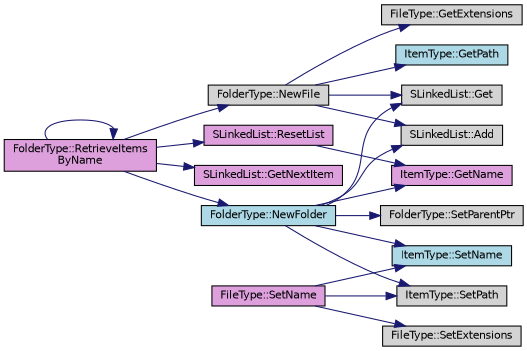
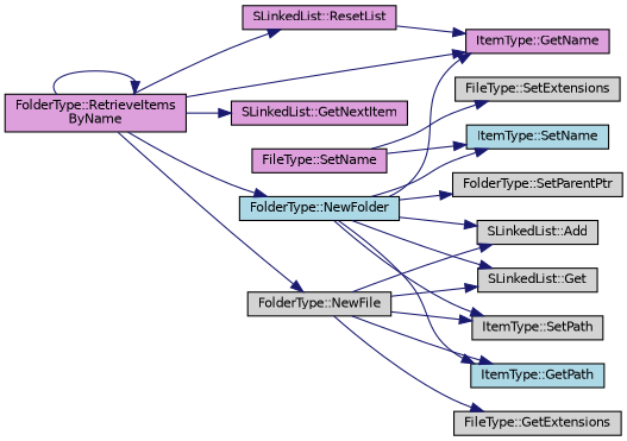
  digraph {
    rankdir=LR
    node [color=black fillcolor=lightgrey fontname=Helvetica fontsize=10 shape=record style=filled]
    edge [color=midnightblue fontname=Helvetica fontsize=10 labelfontname=Helvetica labelfontsize=10 style=solid]
    n1 [fillcolor=plum fontcolor=black height=0.2 label="FolderType::RetrieveItems\lByName" width=0.4]
    n2 [fillcolor=plum height=0.2 label="SLinkedList::ResetList" width=0.4]
    n3 [fillcolor=plum height=0.2 label="SLinkedList::GetNextItem" width=0.4]
    n4 [fillcolor=plum height=0.2 label="ItemType::GetName" width=0.4]
    n5 [height=0.2 label="FolderType::NewFile" width=0.4]
    n6 [fillcolor=lightblue height=0.2 label="FolderType::NewFolder" width=0.4]
    n7 [height=0.2 label="SLinkedList::Get" width=0.4]
    n8 [height=0.2 label="FileType::GetExtensions" width=0.4]
    n9 [height=0.2 label="ItemType::SetPath" width=0.4]
    n10 [fillcolor=lightblue height=0.2 label="ItemType::GetPath" width=0.4]
    n11 [height=0.2 label="SLinkedList::Add" width=0.4]
    n12 [fillcolor=lightblue height=0.2 label="ItemType::SetName" width=0.4]
    n13 [height=0.2 label="FolderType::SetParentPtr" width=0.4]
    n14 [fillcolor=plum height=0.2 label="FileType::SetName" width=0.4]
    n15 [height=0.2 label="FileType::SetExtensions" width=0.4]
    n1 -> n1
    n1 -> n2
    n1 -> n3
+   n1 -> n4
    n1 -> n5
    n1 -> n6
    n2 -> n4
    n5 -> n7
    n5 -> n8
-   n14 -> n9
+   n5 -> n9
    n5 -> n10
    n5 -> n11
    n6 -> n4
    n6 -> n7
    n6 -> n9
+   n6 -> n10
    n6 -> n11
    n6 -> n12
    n6 -> n13
    n14 -> n12
    n14 -> n15
  }
